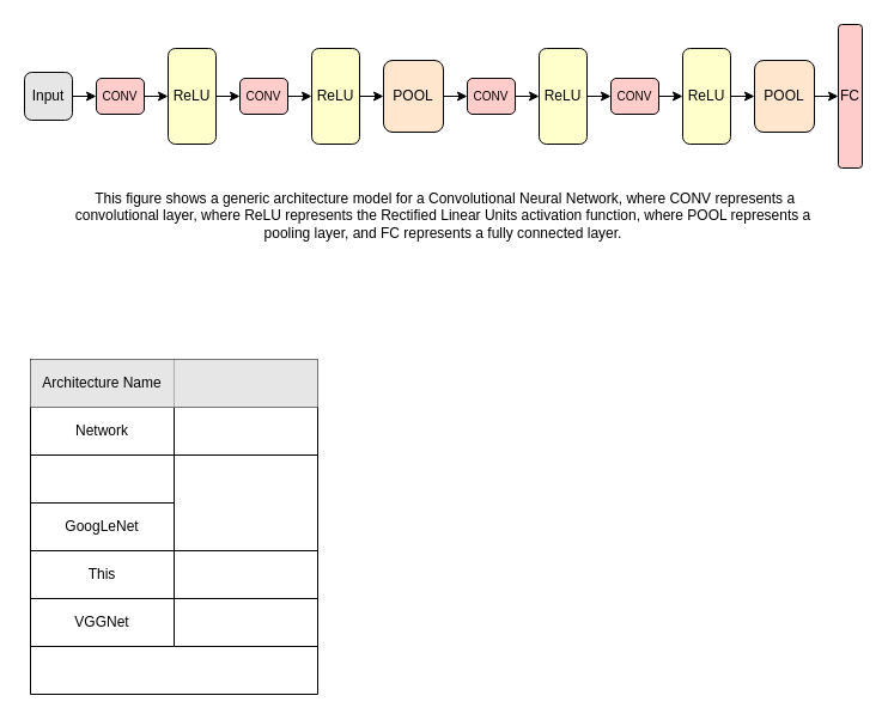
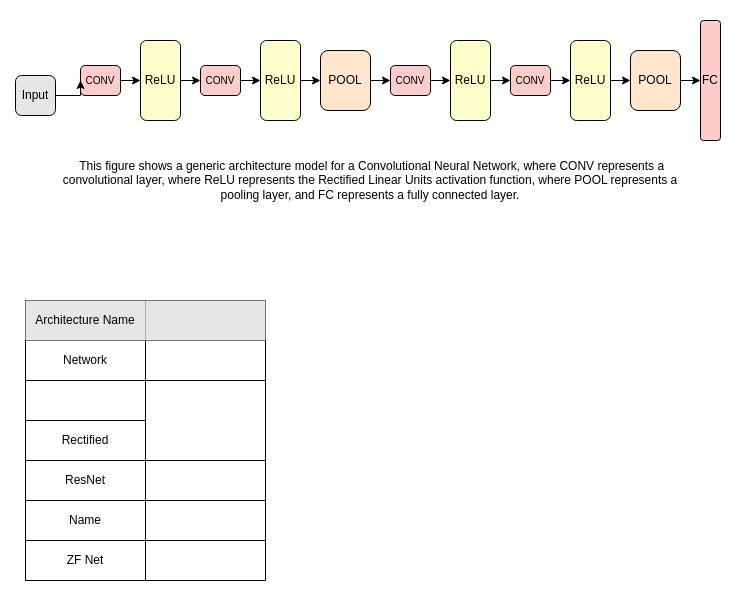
  <mxCell id="0" />
  <mxCell id="1" parent="0" />
  <mxCell id="2" value="" style="shape=table;html=1;whiteSpace=wrap;startSize=0;container=1;collapsible=0;childLayout=tableLayout;" vertex="1" parent="1"><mxGeometry x="25" y="300" width="240" height="280" as="geometry" /></mxCell>
  <mxCell id="3" value="" style="shape=partialRectangle;html=1;whiteSpace=wrap;collapsible=0;dropTarget=0;pointerEvents=0;fillColor=none;top=0;left=0;bottom=0;right=0;points=[[0,0.5],[1,0.5]];portConstraint=eastwest;" vertex="1" parent="2"><mxGeometry width="240" height="40" as="geometry" /></mxCell>
  <mxCell id="4" value="Architecture Name" style="shape=partialRectangle;html=1;whiteSpace=wrap;connectable=0;overflow=hidden;top=0;left=0;bottom=0;right=0;fillColor=#E6E6E6;strokeWidth=1;" vertex="1" parent="3"><mxGeometry width="120" height="40" as="geometry" /></mxCell>
  <mxCell id="5" value="" style="shape=partialRectangle;html=1;whiteSpace=wrap;connectable=0;overflow=hidden;top=0;left=0;bottom=0;right=0;fillColor=#E6E6E6;" vertex="1" parent="3"><mxGeometry x="120" width="120" height="40" as="geometry" /></mxCell>
  <mxCell id="6" value="" style="shape=partialRectangle;html=1;whiteSpace=wrap;collapsible=0;dropTarget=0;pointerEvents=0;fillColor=none;top=0;left=0;bottom=0;right=0;points=[[0,0.5],[1,0.5]];portConstraint=eastwest;" vertex="1" parent="2"><mxGeometry y="40" width="240" height="40" as="geometry" /></mxCell>
  <mxCell id="7" value="Network" style="shape=partialRectangle;html=1;whiteSpace=wrap;connectable=0;overflow=hidden;fillColor=none;top=0;left=0;bottom=0;right=0;" vertex="1" parent="6"><mxGeometry width="120" height="40" as="geometry" /></mxCell>
  <mxCell id="8" value="" style="shape=partialRectangle;html=1;whiteSpace=wrap;connectable=0;overflow=hidden;fillColor=none;top=0;left=0;bottom=0;right=0;" vertex="1" parent="6"><mxGeometry x="120" width="120" height="40" as="geometry" /></mxCell>
  <mxCell id="9" style="shape=partialRectangle;html=1;whiteSpace=wrap;collapsible=0;dropTarget=0;pointerEvents=0;fillColor=none;top=0;left=0;bottom=0;right=0;points=[[0,0.5],[1,0.5]];portConstraint=eastwest;" vertex="1" parent="2"><mxGeometry y="80" width="240" height="40" as="geometry" /></mxCell>
  <mxCell id="10" style="shape=partialRectangle;html=1;whiteSpace=wrap;connectable=0;overflow=hidden;fillColor=none;top=0;left=0;bottom=0;right=0;" vertex="1" parent="9"><mxGeometry x="120" width="120" height="40" as="geometry" /></mxCell>
  <mxCell id="11" style="shape=partialRectangle;html=1;whiteSpace=wrap;collapsible=0;dropTarget=0;pointerEvents=0;fillColor=none;top=0;left=0;bottom=0;right=0;points=[[0,0.5],[1,0.5]];portConstraint=eastwest;" vertex="1" parent="2"><mxGeometry y="120" width="240" height="40" as="geometry" /></mxCell>
- <mxCell id="12" value="GoogLeNet" style="shape=partialRectangle;html=1;whiteSpace=wrap;connectable=0;overflow=hidden;fillColor=none;top=0;left=0;bottom=0;right=0;" vertex="1" parent="11"><mxGeometry width="120" height="40" as="geometry" /></mxCell>
+ <mxCell id="12" value="Rectified" style="shape=partialRectangle;html=1;whiteSpace=wrap;connectable=0;overflow=hidden;fillColor=none;top=0;left=0;bottom=0;right=0;" vertex="1" parent="11"><mxGeometry width="120" height="40" as="geometry" /></mxCell>
  <mxCell id="13" style="shape=partialRectangle;html=1;whiteSpace=wrap;connectable=0;overflow=hidden;fillColor=none;top=0;left=0;bottom=0;right=0;" vertex="1" parent="11"><mxGeometry x="120" width="120" height="40" as="geometry" /></mxCell>
  <mxCell id="14" style="shape=partialRectangle;html=1;whiteSpace=wrap;collapsible=0;dropTarget=0;pointerEvents=0;fillColor=none;top=0;left=0;bottom=0;right=0;points=[[0,0.5],[1,0.5]];portConstraint=eastwest;" vertex="1" parent="2"><mxGeometry y="160" width="240" height="40" as="geometry" /></mxCell>
- <mxCell id="15" value="This" style="shape=partialRectangle;html=1;whiteSpace=wrap;connectable=0;overflow=hidden;fillColor=none;top=0;left=0;bottom=0;right=0;" vertex="1" parent="14"><mxGeometry width="120" height="40" as="geometry" /></mxCell>
+ <mxCell id="15" value="ResNet" style="shape=partialRectangle;html=1;whiteSpace=wrap;connectable=0;overflow=hidden;fillColor=none;top=0;left=0;bottom=0;right=0;" vertex="1" parent="14"><mxGeometry width="120" height="40" as="geometry" /></mxCell>
  <mxCell id="16" style="shape=partialRectangle;html=1;whiteSpace=wrap;connectable=0;overflow=hidden;fillColor=none;top=0;left=0;bottom=0;right=0;" vertex="1" parent="14"><mxGeometry x="120" width="120" height="40" as="geometry" /></mxCell>
  <mxCell id="17" style="shape=partialRectangle;html=1;whiteSpace=wrap;collapsible=0;dropTarget=0;pointerEvents=0;fillColor=none;top=0;left=0;bottom=0;right=0;points=[[0,0.5],[1,0.5]];portConstraint=eastwest;" vertex="1" parent="2"><mxGeometry y="200" width="240" height="40" as="geometry" /></mxCell>
- <mxCell id="18" value="VGGNet" style="shape=partialRectangle;html=1;whiteSpace=wrap;connectable=0;overflow=hidden;fillColor=none;top=0;left=0;bottom=0;right=0;" vertex="1" parent="17"><mxGeometry width="120" height="40" as="geometry" /></mxCell>
+ <mxCell id="18" value="Name" style="shape=partialRectangle;html=1;whiteSpace=wrap;connectable=0;overflow=hidden;fillColor=none;top=0;left=0;bottom=0;right=0;" vertex="1" parent="17"><mxGeometry width="120" height="40" as="geometry" /></mxCell>
  <mxCell id="19" style="shape=partialRectangle;html=1;whiteSpace=wrap;connectable=0;overflow=hidden;fillColor=none;top=0;left=0;bottom=0;right=0;" vertex="1" parent="17"><mxGeometry x="120" width="120" height="40" as="geometry" /></mxCell>
  <mxCell id="20" value="" style="shape=partialRectangle;html=1;whiteSpace=wrap;collapsible=0;dropTarget=0;pointerEvents=0;fillColor=none;top=0;left=0;bottom=0;right=0;points=[[0,0.5],[1,0.5]];portConstraint=eastwest;" vertex="1" parent="2"><mxGeometry y="240" width="240" height="40" as="geometry" /></mxCell>
+ <mxCell id="21" value="ZF Net" style="shape=partialRectangle;html=1;whiteSpace=wrap;connectable=0;overflow=hidden;fillColor=none;top=0;left=0;bottom=0;right=0;" vertex="1" parent="20"><mxGeometry width="120" height="40" as="geometry" /></mxCell>
  <mxCell id="22" value="" style="shape=partialRectangle;html=1;whiteSpace=wrap;connectable=0;overflow=hidden;fillColor=none;top=0;left=0;bottom=0;right=0;" vertex="1" parent="20"><mxGeometry x="120" width="120" height="40" as="geometry" /></mxCell>
  <mxCell id="23" style="edgeStyle=orthogonalEdgeStyle;rounded=0;orthogonalLoop=1;jettySize=auto;html=1;exitX=1;exitY=0.5;exitDx=0;exitDy=0;entryX=0;entryY=0.5;entryDx=0;entryDy=0;" edge="1" parent="1" source="24" target="26"><mxGeometry relative="1" as="geometry" /></mxCell>
  <mxCell id="24" value="&lt;font style=&quot;font-size: 10px&quot;&gt;CONV&lt;/font&gt;" style="rounded=1;whiteSpace=wrap;html=1;strokeColor=#000000;strokeWidth=1;fillColor=#FFCCCC;" vertex="1" parent="1"><mxGeometry x="80" y="65" width="40" height="30" as="geometry" /></mxCell>
  <mxCell id="25" style="edgeStyle=orthogonalEdgeStyle;rounded=0;orthogonalLoop=1;jettySize=auto;html=1;exitX=1;exitY=0.5;exitDx=0;exitDy=0;entryX=0;entryY=0.5;entryDx=0;entryDy=0;" edge="1" parent="1" source="26" target="28"><mxGeometry relative="1" as="geometry" /></mxCell>
  <mxCell id="26" value="ReLU" style="rounded=1;whiteSpace=wrap;html=1;strokeColor=#000000;strokeWidth=1;fillColor=#FFFFCC;" vertex="1" parent="1"><mxGeometry x="140" y="40" width="40" height="80" as="geometry" /></mxCell>
  <mxCell id="27" style="edgeStyle=orthogonalEdgeStyle;rounded=0;orthogonalLoop=1;jettySize=auto;html=1;exitX=1;exitY=0.5;exitDx=0;exitDy=0;entryX=0;entryY=0.5;entryDx=0;entryDy=0;" edge="1" parent="1" source="28" target="30"><mxGeometry relative="1" as="geometry" /></mxCell>
  <mxCell id="28" value="&lt;font style=&quot;font-size: 10px&quot;&gt;CONV&lt;/font&gt;" style="rounded=1;whiteSpace=wrap;html=1;strokeColor=#000000;strokeWidth=1;fillColor=#FFCCCC;" vertex="1" parent="1"><mxGeometry x="200" y="65" width="40" height="30" as="geometry" /></mxCell>
  <mxCell id="29" style="edgeStyle=orthogonalEdgeStyle;rounded=0;orthogonalLoop=1;jettySize=auto;html=1;exitX=1;exitY=0.5;exitDx=0;exitDy=0;entryX=0;entryY=0.5;entryDx=0;entryDy=0;" edge="1" parent="1" source="30" target="32"><mxGeometry relative="1" as="geometry" /></mxCell>
  <mxCell id="30" value="ReLU" style="rounded=1;whiteSpace=wrap;html=1;strokeColor=#000000;strokeWidth=1;fillColor=#FFFFCC;" vertex="1" parent="1"><mxGeometry x="260" y="40" width="40" height="80" as="geometry" /></mxCell>
  <mxCell id="31" style="edgeStyle=orthogonalEdgeStyle;rounded=0;orthogonalLoop=1;jettySize=auto;html=1;exitX=1;exitY=0.5;exitDx=0;exitDy=0;entryX=0;entryY=0.5;entryDx=0;entryDy=0;" edge="1" parent="1" source="32" target="34"><mxGeometry relative="1" as="geometry" /></mxCell>
  <mxCell id="32" value="POOL" style="rounded=1;whiteSpace=wrap;html=1;strokeColor=#000000;strokeWidth=1;fillColor=#FFE6CC;" vertex="1" parent="1"><mxGeometry x="320" y="50" width="50" height="60" as="geometry" /></mxCell>
  <mxCell id="33" style="edgeStyle=orthogonalEdgeStyle;rounded=0;orthogonalLoop=1;jettySize=auto;html=1;exitX=1;exitY=0.5;exitDx=0;exitDy=0;entryX=0;entryY=0.5;entryDx=0;entryDy=0;" edge="1" parent="1" source="34" target="36"><mxGeometry relative="1" as="geometry" /></mxCell>
  <mxCell id="34" value="&lt;font style=&quot;font-size: 10px&quot;&gt;CONV&lt;/font&gt;" style="rounded=1;whiteSpace=wrap;html=1;strokeColor=#000000;strokeWidth=1;fillColor=#FFCCCC;" vertex="1" parent="1"><mxGeometry x="390" y="65" width="40" height="30" as="geometry" /></mxCell>
  <mxCell id="35" style="edgeStyle=orthogonalEdgeStyle;rounded=0;orthogonalLoop=1;jettySize=auto;html=1;exitX=1;exitY=0.5;exitDx=0;exitDy=0;entryX=0;entryY=0.5;entryDx=0;entryDy=0;" edge="1" parent="1" source="36" target="38"><mxGeometry relative="1" as="geometry" /></mxCell>
  <mxCell id="36" value="ReLU" style="rounded=1;whiteSpace=wrap;html=1;strokeColor=#000000;strokeWidth=1;fillColor=#FFFFCC;" vertex="1" parent="1"><mxGeometry x="450" y="40" width="40" height="80" as="geometry" /></mxCell>
  <mxCell id="37" style="edgeStyle=orthogonalEdgeStyle;rounded=0;orthogonalLoop=1;jettySize=auto;html=1;exitX=1;exitY=0.5;exitDx=0;exitDy=0;entryX=0;entryY=0.5;entryDx=0;entryDy=0;" edge="1" parent="1" source="38" target="40"><mxGeometry relative="1" as="geometry" /></mxCell>
  <mxCell id="38" value="&lt;font style=&quot;font-size: 10px&quot;&gt;CONV&lt;/font&gt;" style="rounded=1;whiteSpace=wrap;html=1;strokeColor=#000000;strokeWidth=1;fillColor=#FFCCCC;" vertex="1" parent="1"><mxGeometry x="510" y="65" width="40" height="30" as="geometry" /></mxCell>
  <mxCell id="39" style="edgeStyle=orthogonalEdgeStyle;rounded=0;orthogonalLoop=1;jettySize=auto;html=1;exitX=1;exitY=0.5;exitDx=0;exitDy=0;entryX=0;entryY=0.5;entryDx=0;entryDy=0;" edge="1" parent="1" source="40" target="42"><mxGeometry relative="1" as="geometry" /></mxCell>
  <mxCell id="40" value="ReLU" style="rounded=1;whiteSpace=wrap;html=1;strokeColor=#000000;strokeWidth=1;fillColor=#FFFFCC;" vertex="1" parent="1"><mxGeometry x="570" y="40" width="40" height="80" as="geometry" /></mxCell>
  <mxCell id="41" style="edgeStyle=orthogonalEdgeStyle;rounded=0;orthogonalLoop=1;jettySize=auto;html=1;exitX=1;exitY=0.5;exitDx=0;exitDy=0;entryX=0;entryY=0.5;entryDx=0;entryDy=0;" edge="1" parent="1" source="42" target="45"><mxGeometry relative="1" as="geometry" /></mxCell>
  <mxCell id="42" value="POOL" style="rounded=1;whiteSpace=wrap;html=1;strokeColor=#000000;strokeWidth=1;fillColor=#FFE6CC;" vertex="1" parent="1"><mxGeometry x="630" y="50" width="50" height="60" as="geometry" /></mxCell>
  <mxCell id="43" style="edgeStyle=orthogonalEdgeStyle;rounded=0;orthogonalLoop=1;jettySize=auto;html=1;exitX=1;exitY=0.5;exitDx=0;exitDy=0;entryX=0;entryY=0.5;entryDx=0;entryDy=0;" edge="1" parent="1" source="44" target="24"><mxGeometry relative="1" as="geometry" /></mxCell>
- <mxCell id="44" value="Input" style="rounded=1;whiteSpace=wrap;html=1;strokeColor=#000000;strokeWidth=1;fillColor=#E6E6E6;" vertex="1" parent="1"><mxGeometry x="20" y="60" width="40" height="40" as="geometry" /></mxCell>
+ <mxCell id="44" value="Input" style="rounded=1;whiteSpace=wrap;html=1;strokeColor=#000000;strokeWidth=1;fillColor=#E6E6E6;" vertex="1" parent="1"><mxGeometry x="15" y="75" width="40" height="40" as="geometry" /></mxCell>
  <mxCell id="45" value="FC" style="rounded=1;whiteSpace=wrap;html=1;strokeColor=#000000;strokeWidth=1;fillColor=#ffcccc;" vertex="1" parent="1"><mxGeometry x="700" y="20" width="20" height="120" as="geometry" /></mxCell>
  <mxCell id="46" value="&amp;nbsp;This figure shows a generic architecture model for a Convolutional Neural Network, where CONV represents a convolutional layer, where ReLU represents the Rectified Linear Units activation function, where POOL represents a pooling layer, and FC represents a fully connected layer. " style="text;html=1;strokeColor=none;fillColor=none;align=center;verticalAlign=middle;whiteSpace=wrap;rounded=0;" vertex="1" parent="1"><mxGeometry x="50" y="140" width="640" height="80" as="geometry" /></mxCell>
